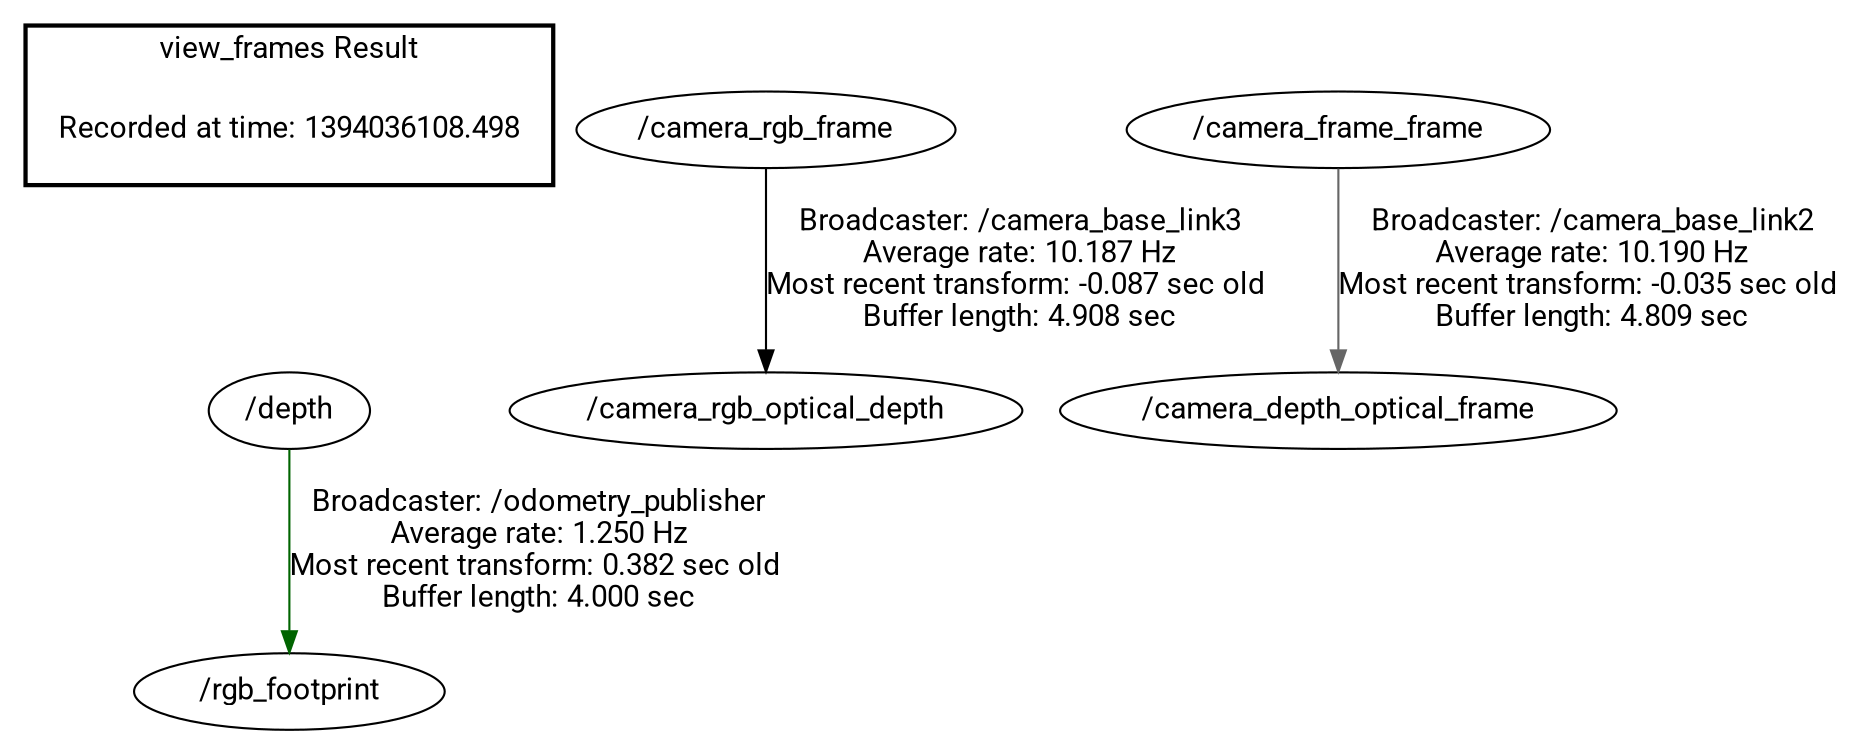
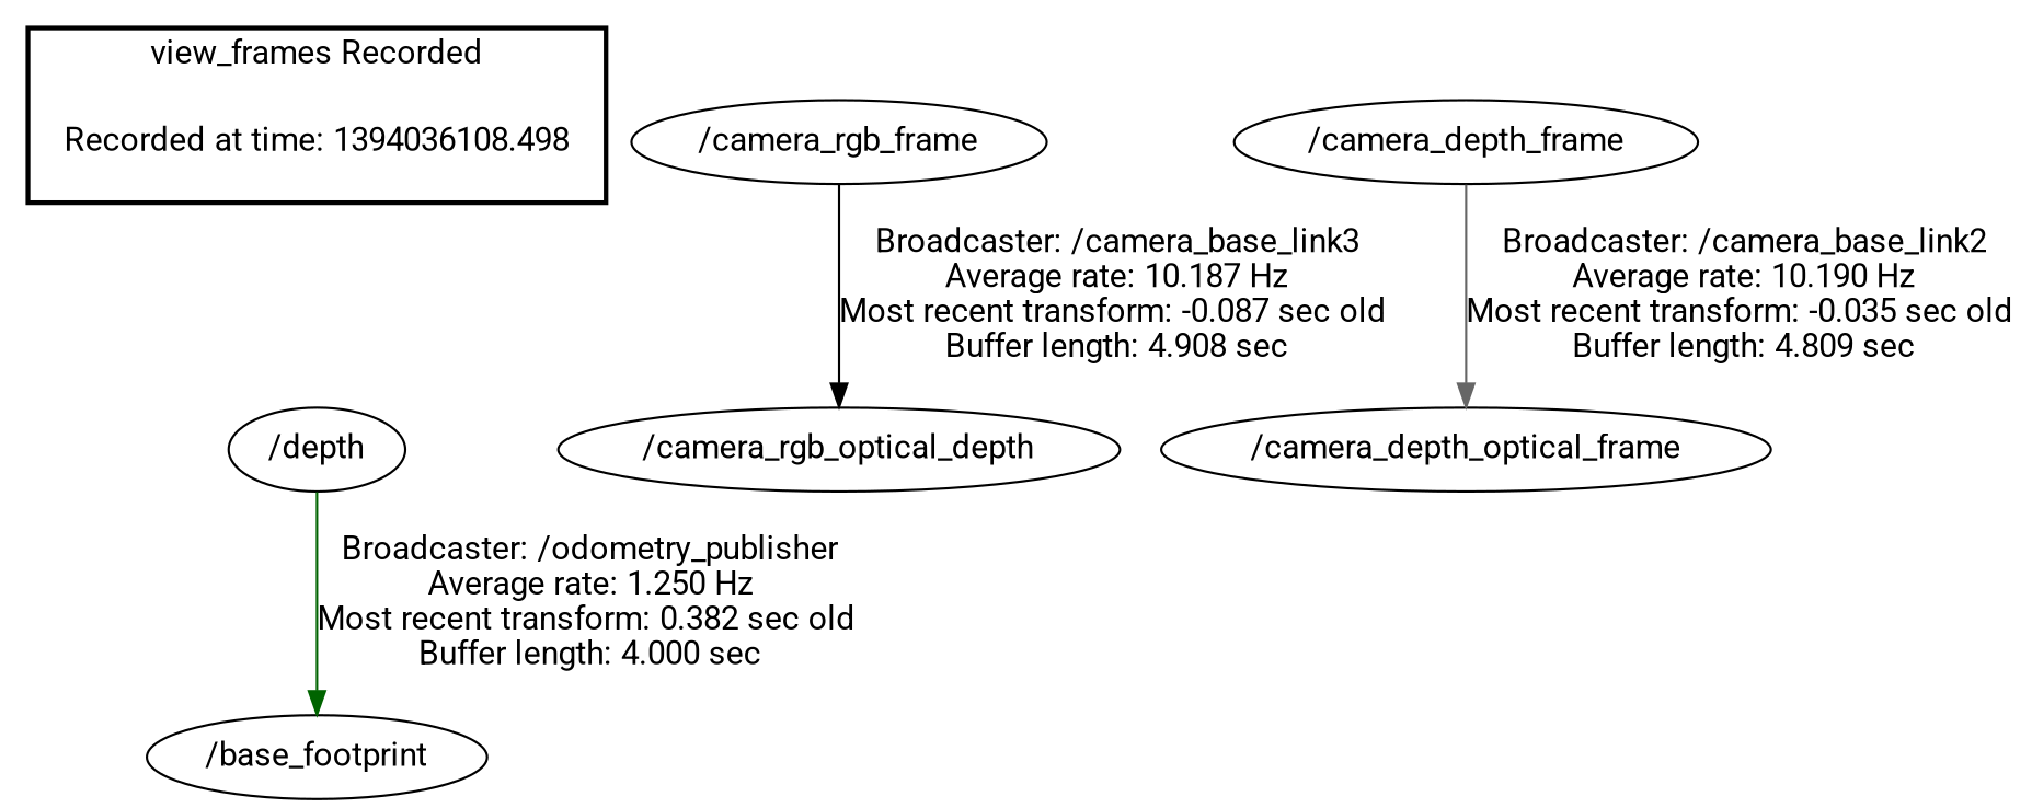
  digraph {
    fontname=Roboto
    node [fontname=Roboto]
    edge [fontname=Roboto]
    "Recorded at time: 1394036108.498" [shape=plaintext]
    n2 [label="/depth"]
    n3 [label="/camera_rgb_optical_depth"]
    "/camera_rgb_frame"
-   "/camera_depth_frame" [label="/camera_frame_frame"]
+   "/camera_depth_frame"
    "/camera_depth_optical_frame"
-   "/base_footprint" [label="/rgb_footprint"]
+   "/base_footprint"
    subgraph cluster_1 {
      color=black
-     label="view_frames Result"
+     label="view_frames Recorded"
      style=bold
      "Recorded at time: 1394036108.498"
    }
    "Recorded at time: 1394036108.498" -> n2 [style=invis]
    n2 -> "/base_footprint" [color=darkgreen label="Broadcaster: /odometry_publisher\nAverage rate: 1.250 Hz\nMost recent transform: 0.382 sec old \nBuffer length: 4.000 sec\n"]
    "/camera_rgb_frame" -> n3 [color=black label="Broadcaster: /camera_base_link3\nAverage rate: 10.187 Hz\nMost recent transform: -0.087 sec old \nBuffer length: 4.908 sec\n"]
    "/camera_depth_frame" -> "/camera_depth_optical_frame" [color=gray40 label="Broadcaster: /camera_base_link2\nAverage rate: 10.190 Hz\nMost recent transform: -0.035 sec old \nBuffer length: 4.809 sec\n"]
  }
